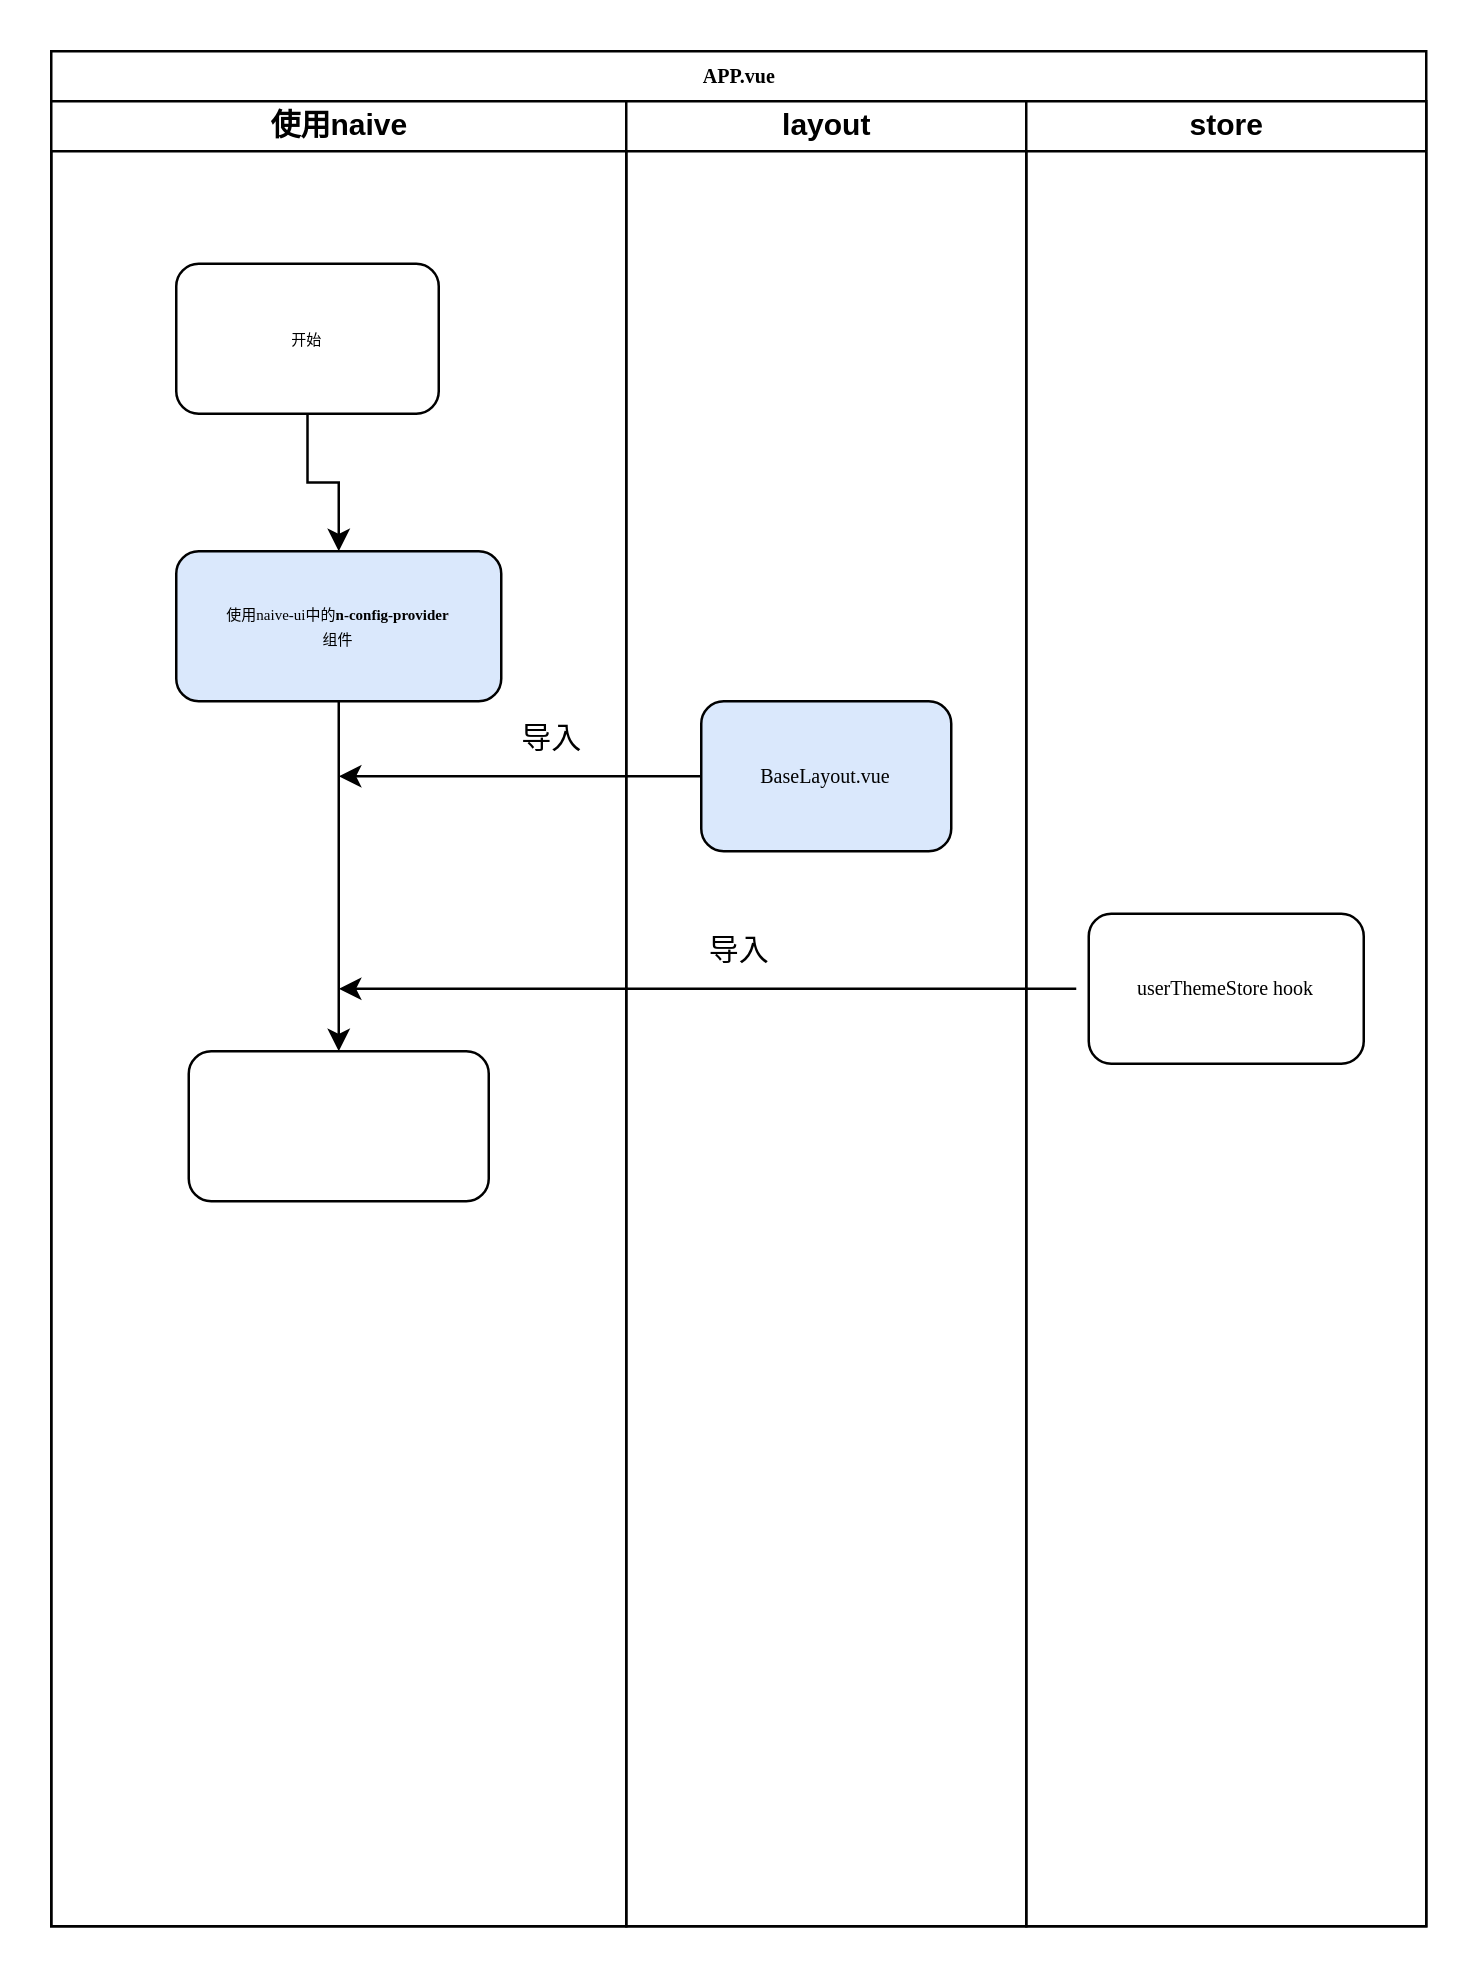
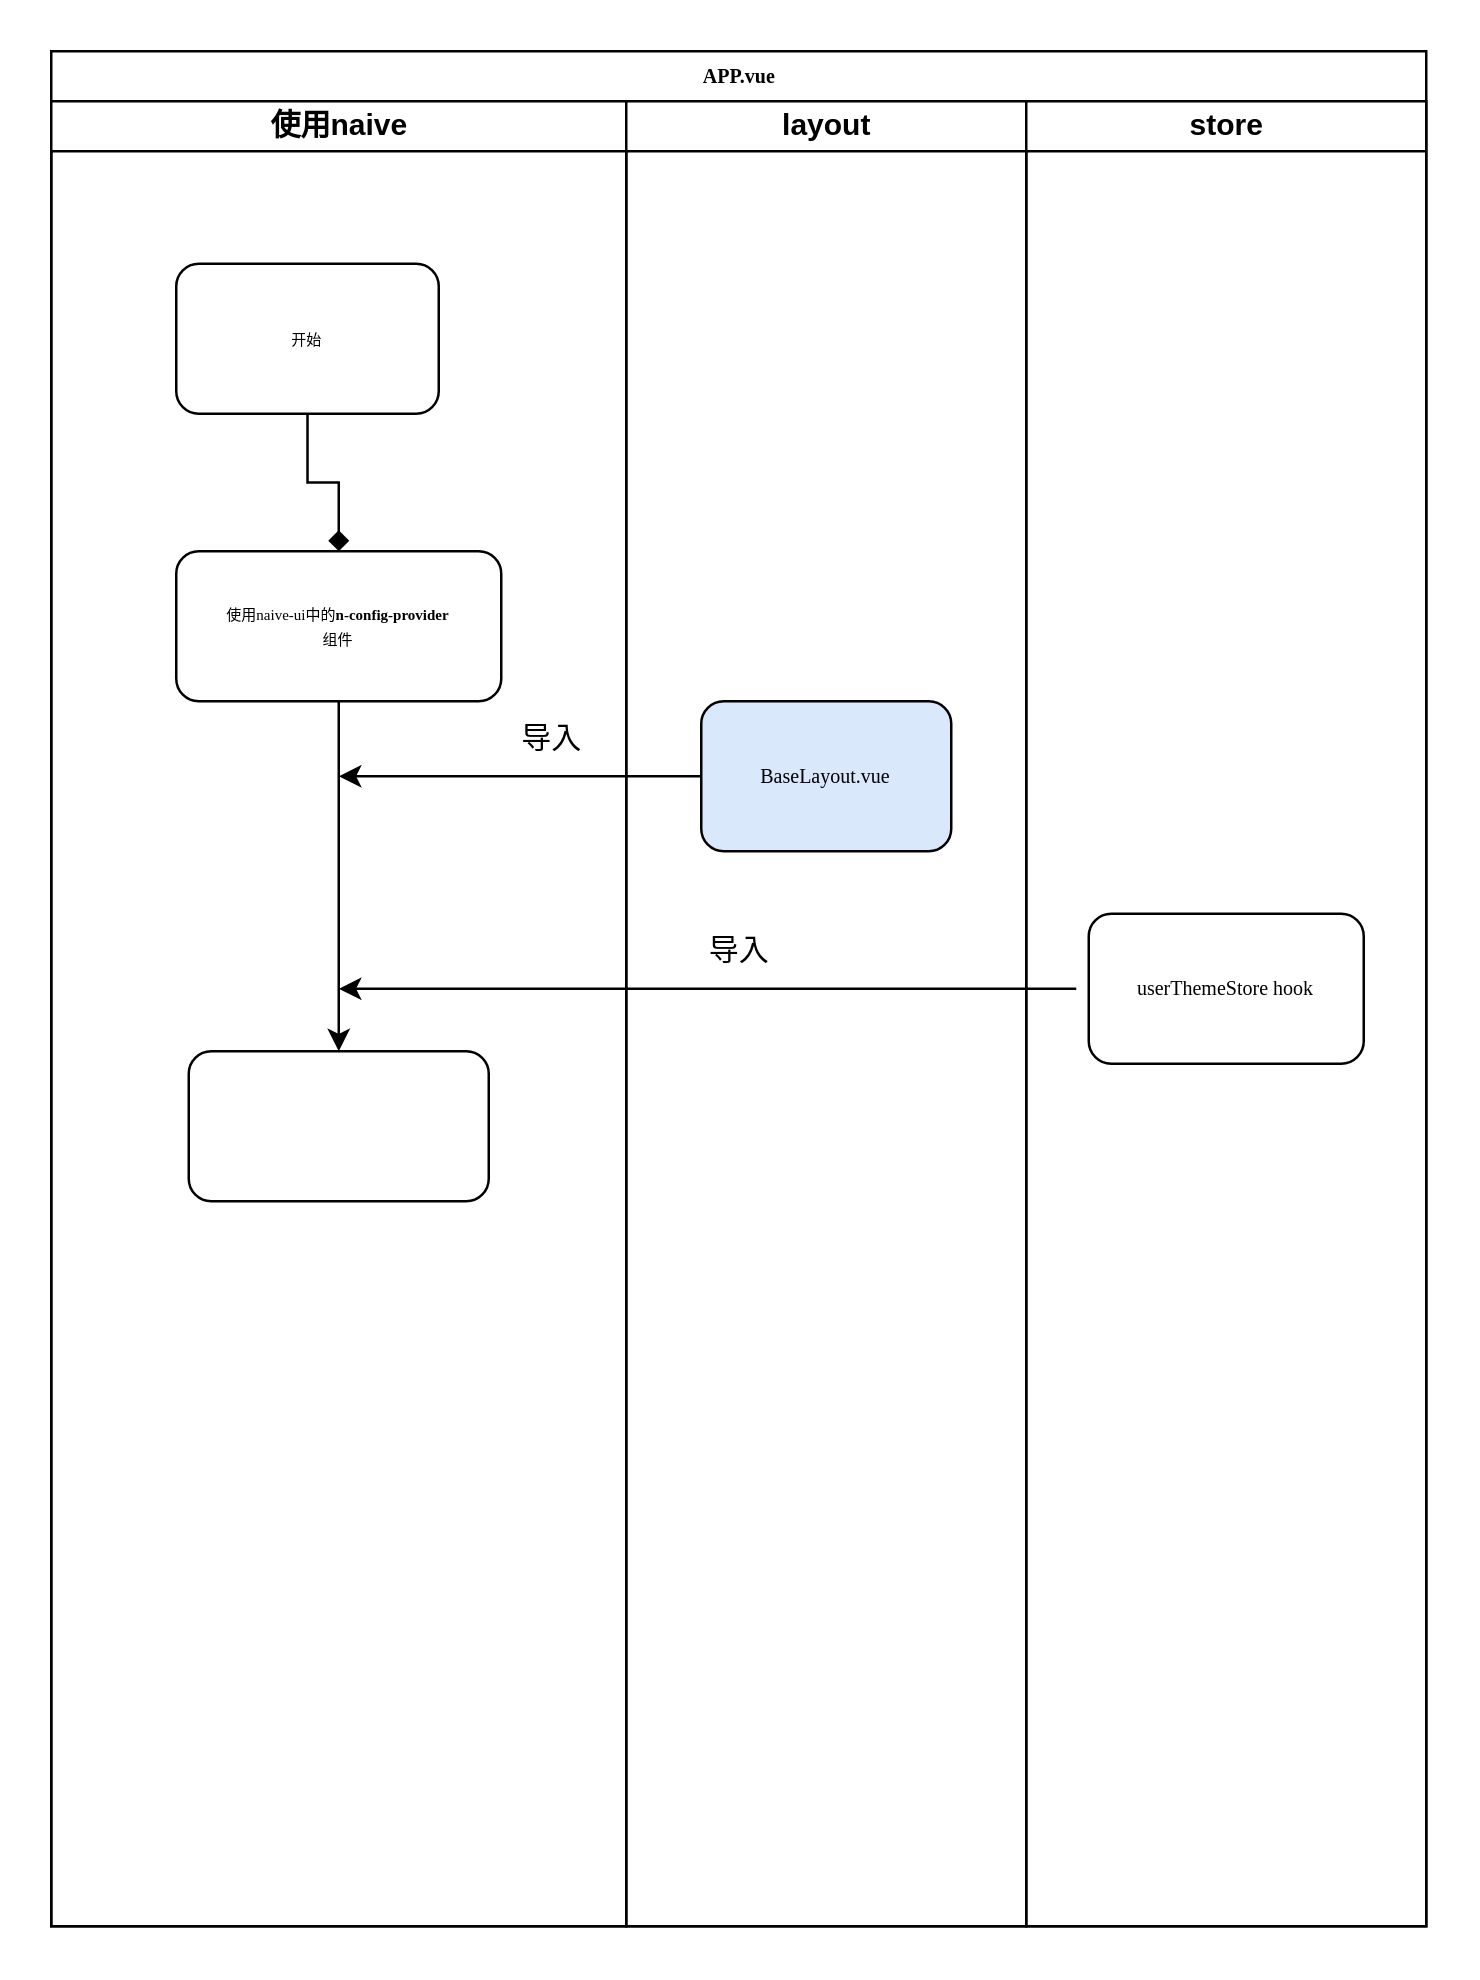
  <mxCell id="0" />
  <mxCell id="1" parent="0" />
  <mxCell id="2" value="APP.vue" style="swimlane;html=1;childLayout=stackLayout;startSize=20;rounded=0;shadow=0;labelBackgroundColor=none;strokeWidth=1;fontFamily=Verdana;fontSize=8;align=center;" parent="1" vertex="1"><mxGeometry x="20" y="20" width="550" height="750" as="geometry" /></mxCell>
  <mxCell id="3" value="使用naive" style="swimlane;html=1;startSize=20;" parent="2" vertex="1"><mxGeometry y="20" width="230" height="730" as="geometry" /></mxCell>
- <mxCell id="4" style="edgeStyle=orthogonalEdgeStyle;rounded=0;orthogonalLoop=1;jettySize=auto;html=1;entryX=0.5;entryY=0;entryDx=0;entryDy=0;fontSize=12;" edge="1" parent="3" source="5" target="7"><mxGeometry relative="1" as="geometry" /></mxCell>
+ <mxCell id="4" style="edgeStyle=orthogonalEdgeStyle;rounded=0;orthogonalLoop=1;jettySize=auto;html=1;entryX=0.5;entryY=0;entryDx=0;entryDy=0;fontSize=12;endArrow=diamond;" edge="1" parent="3" source="5" target="7"><mxGeometry relative="1" as="geometry" /></mxCell>
  <mxCell id="5" value="&lt;span style=&quot;font-size: 6px;&quot;&gt;开始&lt;/span&gt;" style="rounded=1;whiteSpace=wrap;html=1;shadow=0;labelBackgroundColor=none;strokeWidth=1;fontFamily=Verdana;fontSize=8;align=center;" parent="3" vertex="1"><mxGeometry x="50" y="65" width="105" height="60" as="geometry" /></mxCell>
  <mxCell id="6" value="" style="edgeStyle=orthogonalEdgeStyle;rounded=0;orthogonalLoop=1;jettySize=auto;html=1;fontSize=12;" edge="1" parent="3" source="7" target="8"><mxGeometry relative="1" as="geometry" /></mxCell>
- <mxCell id="7" value="&lt;font style=&quot;font-size: 6px;&quot;&gt;使用naive-ui中的&lt;b style=&quot;border-color: var(--border-color);&quot;&gt;n-config-provider&lt;/b&gt;&lt;b&gt;&lt;br&gt;&lt;/b&gt;&lt;span style=&quot;background-color: initial;&quot;&gt;组件&lt;/span&gt;&lt;/font&gt;" style="rounded=1;whiteSpace=wrap;html=1;shadow=0;labelBackgroundColor=none;strokeWidth=1;fontFamily=Verdana;fontSize=8;align=center;fillColor=#dae8fc;" vertex="1" parent="3"><mxGeometry x="50" y="180" width="130" height="60" as="geometry" /></mxCell>
+ <mxCell id="7" value="&lt;font style=&quot;font-size: 6px;&quot;&gt;使用naive-ui中的&lt;b style=&quot;border-color: var(--border-color);&quot;&gt;n-config-provider&lt;/b&gt;&lt;b&gt;&lt;br&gt;&lt;/b&gt;&lt;span style=&quot;background-color: initial;&quot;&gt;组件&lt;/span&gt;&lt;/font&gt;" style="rounded=1;whiteSpace=wrap;html=1;shadow=0;labelBackgroundColor=none;strokeWidth=1;fontFamily=Verdana;fontSize=8;align=center;" vertex="1" parent="3"><mxGeometry x="50" y="180" width="130" height="60" as="geometry" /></mxCell>
  <mxCell id="8" value="" style="whiteSpace=wrap;html=1;fontSize=8;fontFamily=Verdana;rounded=1;shadow=0;labelBackgroundColor=none;strokeWidth=1;" vertex="1" parent="3"><mxGeometry x="55" y="380" width="120" height="60" as="geometry" /></mxCell>
  <mxCell id="9" value="导入" style="text;html=1;align=center;verticalAlign=middle;resizable=0;points=[];autosize=1;strokeColor=none;fillColor=none;fontSize=12;" vertex="1" parent="3"><mxGeometry x="175" y="240" width="50" height="30" as="geometry" /></mxCell>
  <mxCell id="10" value="layout" style="swimlane;html=1;startSize=20;" parent="2" vertex="1"><mxGeometry x="230" y="20" width="160" height="730" as="geometry" /></mxCell>
  <mxCell id="11" value="BaseLayout.vue" style="rounded=1;whiteSpace=wrap;html=1;shadow=0;labelBackgroundColor=none;strokeWidth=1;fontFamily=Verdana;fontSize=8;align=center;fillColor=#dae8fc;" parent="10" vertex="1"><mxGeometry x="30" y="240" width="100" height="60" as="geometry" /></mxCell>
  <mxCell id="12" value="导入" style="text;html=1;align=center;verticalAlign=middle;resizable=0;points=[];autosize=1;strokeColor=none;fillColor=none;fontSize=12;" vertex="1" parent="10"><mxGeometry x="20" y="325" width="50" height="30" as="geometry" /></mxCell>
  <mxCell id="13" value="store" style="swimlane;html=1;startSize=20;" parent="2" vertex="1"><mxGeometry x="390" y="20" width="160" height="730" as="geometry" /></mxCell>
  <mxCell id="14" value="userThemeStore hook" style="rounded=1;whiteSpace=wrap;html=1;shadow=0;labelBackgroundColor=none;strokeWidth=1;fontFamily=Verdana;fontSize=8;align=center;" vertex="1" parent="13"><mxGeometry x="25" y="325" width="110" height="60" as="geometry" /></mxCell>
  <mxCell id="15" value="" style="edgeStyle=orthogonalEdgeStyle;rounded=0;orthogonalLoop=1;jettySize=auto;html=1;fontSize=12;" edge="1" parent="2" source="11"><mxGeometry relative="1" as="geometry"><mxPoint x="115" y="290" as="targetPoint" /></mxGeometry></mxCell>
  <mxCell id="16" style="edgeStyle=orthogonalEdgeStyle;rounded=0;orthogonalLoop=1;jettySize=auto;html=1;fontSize=12;" edge="1" parent="1"><mxGeometry relative="1" as="geometry"><mxPoint x="135" y="395" as="targetPoint" /><mxPoint x="430" y="395" as="sourcePoint" /></mxGeometry></mxCell>
